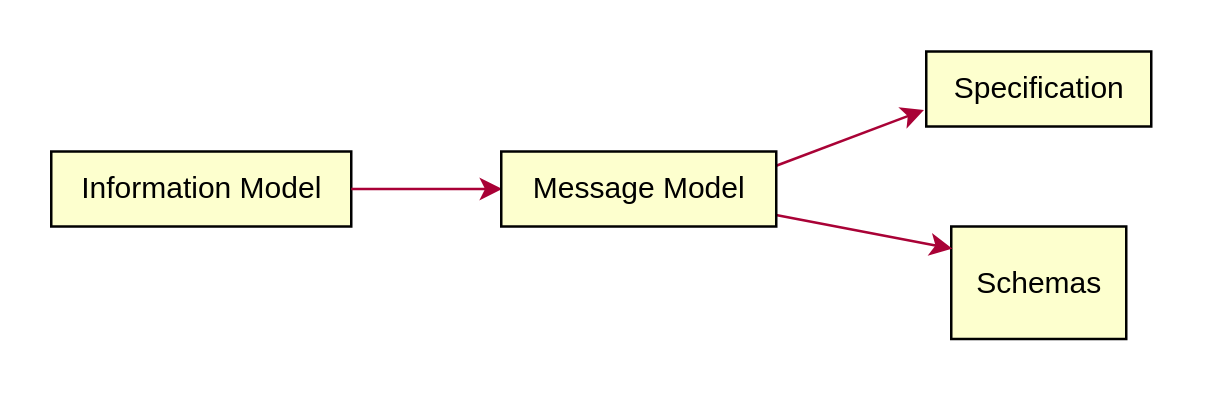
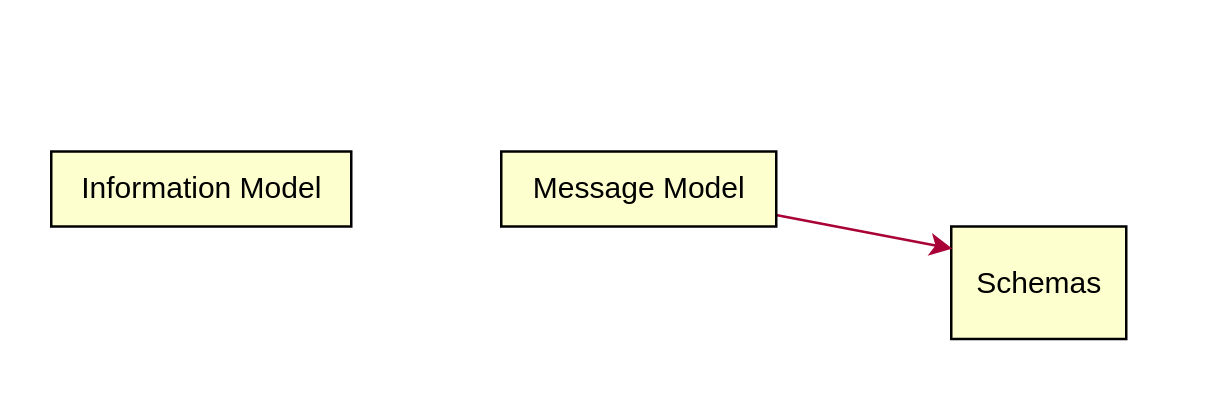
  <mxCell id="0" />
  <mxCell id="1" parent="0" />
  <mxCell id="2" value="Information Model" style="text;html=1;align=center;verticalAlign=middle;resizable=0;points=[];autosize=1;strokeColor=default;fillColor=#fdffce;" vertex="1" parent="1"><mxGeometry x="20" y="60" width="120" height="30" as="geometry" /></mxCell>
- <mxCell id="3" value="Specification" style="text;html=1;align=center;verticalAlign=middle;resizable=0;points=[];autosize=1;strokeColor=default;fillColor=#fdffce;" vertex="1" parent="1"><mxGeometry x="370" y="20" width="90" height="30" as="geometry" /></mxCell>
- <mxCell id="4" style="rounded=0;orthogonalLoop=1;jettySize=auto;html=1;entryX=0.004;entryY=0.5;entryDx=0;entryDy=0;entryPerimeter=0;strokeColor=#a90036;" edge="1" parent="1" source="2" target="8"><mxGeometry relative="1" as="geometry" /></mxCell>
  <mxCell id="5" value="Schemas" style="text;html=1;align=center;verticalAlign=middle;resizable=0;points=[];autosize=1;strokeColor=default;fillColor=#fdffce;" vertex="1" parent="1"><mxGeometry x="380" y="90" width="70" height="45" as="geometry" /></mxCell>
- <mxCell id="6" style="rounded=0;orthogonalLoop=1;jettySize=auto;html=1;entryX=-0.01;entryY=0.779;entryDx=0;entryDy=0;entryPerimeter=0;exitX=0.995;exitY=0.197;exitDx=0;exitDy=0;exitPerimeter=0;strokeColor=#a90236;" edge="1" parent="1" source="8" target="3"><mxGeometry relative="1" as="geometry" /></mxCell>
  <mxCell id="7" style="rounded=0;orthogonalLoop=1;jettySize=auto;html=1;entryX=0.007;entryY=0.197;entryDx=0;entryDy=0;entryPerimeter=0;exitX=0.999;exitY=0.848;exitDx=0;exitDy=0;exitPerimeter=0;strokeColor=#a90236;" edge="1" parent="1" source="8" target="5"><mxGeometry relative="1" as="geometry" /></mxCell>
  <mxCell id="8" value="Message Model" style="text;html=1;align=center;verticalAlign=middle;resizable=0;points=[];autosize=1;strokeColor=default;fillColor=#fdffce;" vertex="1" parent="1"><mxGeometry x="200" y="60" width="110" height="30" as="geometry" /></mxCell>
